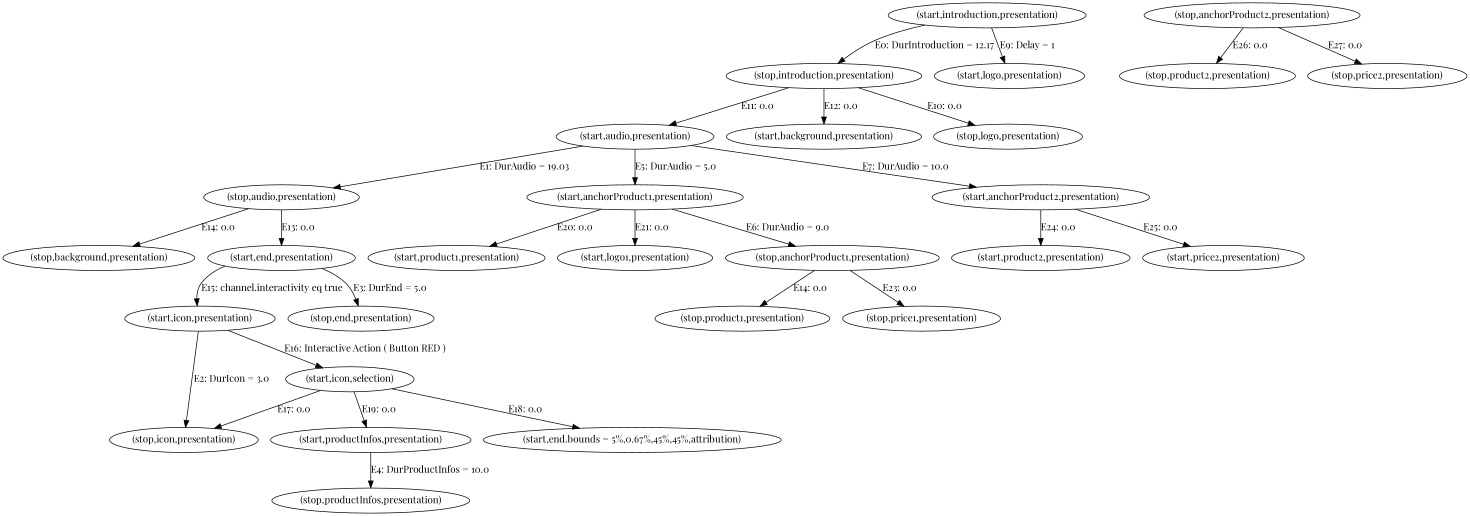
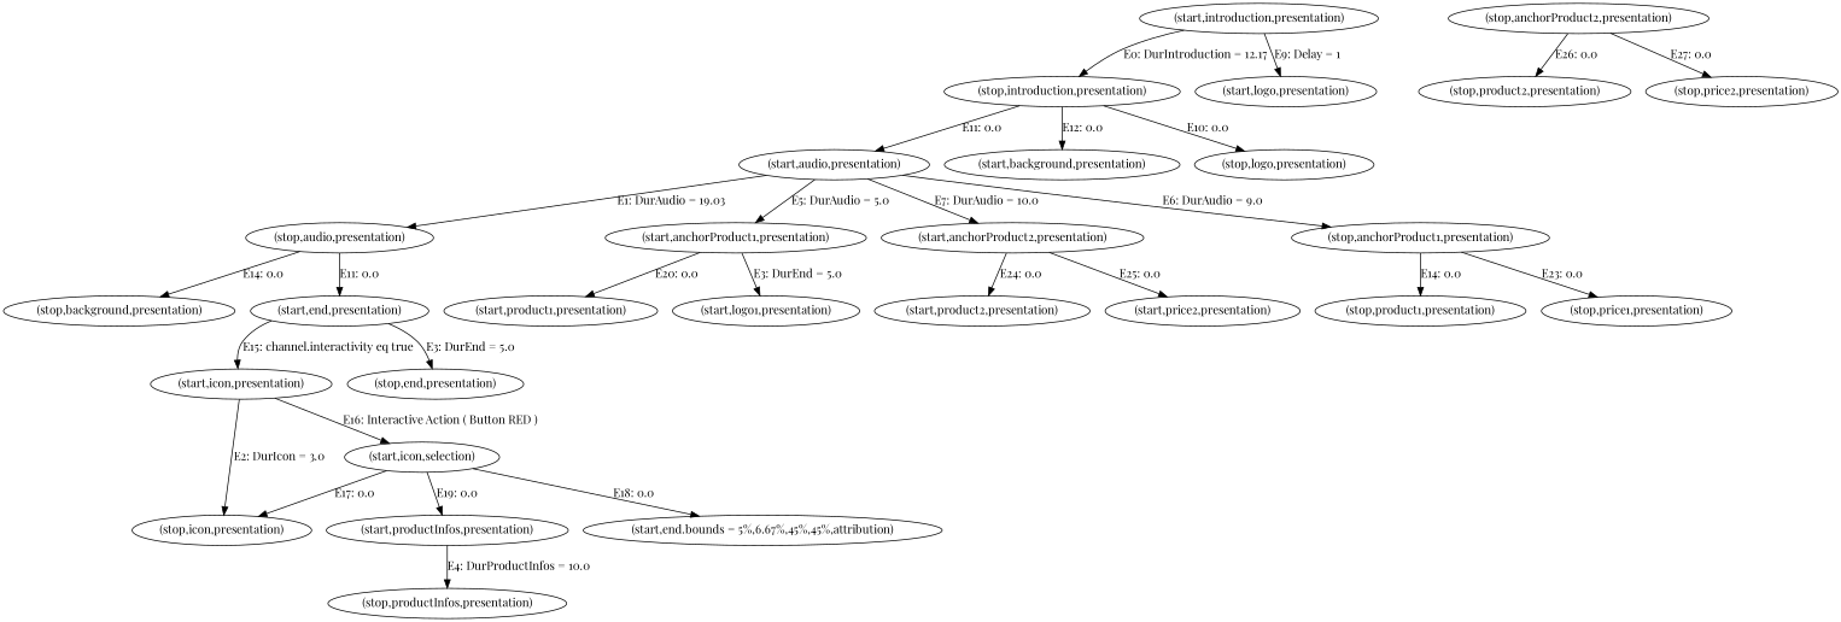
  digraph {
    fontname="Playfair Display"
    node [fontname="Playfair Display"]
    edge [fontname="Playfair Display"]
    "(start,introduction,presentation)"
    "(stop,introduction,presentation)"
    "(start,logo,presentation)"
    "(start,audio,presentation)"
    "(start,background,presentation)"
    "(stop,logo,presentation)"
    "(stop,audio,presentation)"
    "(start,anchorProduct1,presentation)"
    "(start,anchorProduct2,presentation)"
    "(stop,background,presentation)"
    "(start,end,presentation)"
    "(start,product1,presentation)"
    n13 [label="(start,logo1,presentation)"]
    "(stop,anchorProduct1,presentation)"
    "(start,product2,presentation)"
    "(start,price2,presentation)"
    "(start,icon,presentation)"
    "(stop,end,presentation)"
    "(stop,icon,presentation)"
    "(start,icon,selection)"
    "(start,productInfos,presentation)"
-   "(start,end.bounds = 5%,6.67%,45%,45%,attribution)" [label="(start,end.bounds = 5%,0.67%,45%,45%,attribution)"]
+   "(start,end.bounds = 5%,6.67%,45%,45%,attribution)"
    "(stop,productInfos,presentation)"
    "(stop,product1,presentation)"
    "(stop,price1,presentation)"
    "(stop,anchorProduct2,presentation)"
    "(stop,product2,presentation)"
    "(stop,price2,presentation)"
    "(start,introduction,presentation)" -> "(stop,introduction,presentation)" [label="E0: DurIntroduction = 12.17"]
    "(start,introduction,presentation)" -> "(start,logo,presentation)" [label="E9: Delay = 1"]
    "(stop,introduction,presentation)" -> "(start,audio,presentation)" [label="E11: 0.0"]
    "(stop,introduction,presentation)" -> "(start,background,presentation)" [label="E12: 0.0"]
    "(stop,introduction,presentation)" -> "(stop,logo,presentation)" [label="E10: 0.0"]
    "(start,audio,presentation)" -> "(stop,audio,presentation)" [label="E1: DurAudio = 19.03"]
    "(start,audio,presentation)" -> "(start,anchorProduct1,presentation)" [label="E5: DurAudio = 5.0"]
    "(start,audio,presentation)" -> "(start,anchorProduct2,presentation)" [label="E7: DurAudio = 10.0"]
    "(stop,audio,presentation)" -> "(stop,background,presentation)" [label="E14: 0.0"]
-   "(stop,audio,presentation)" -> "(start,end,presentation)" [label="E13: 0.0"]
+   "(stop,audio,presentation)" -> "(start,end,presentation)" [label="E11: 0.0"]
    "(start,anchorProduct1,presentation)" -> "(start,product1,presentation)" [label="E20: 0.0"]
-   "(start,anchorProduct1,presentation)" -> n13 [label="E21: 0.0"]
-   "(start,anchorProduct1,presentation)" -> "(stop,anchorProduct1,presentation)" [label="E6: DurAudio = 9.0"]
+   "(start,anchorProduct1,presentation)" -> n13 [label="E3: DurEnd = 5.0"]
+   "(start,audio,presentation)" -> "(stop,anchorProduct1,presentation)" [label="E6: DurAudio = 9.0"]
    "(start,anchorProduct2,presentation)" -> "(start,product2,presentation)" [label="E24: 0.0"]
    "(start,anchorProduct2,presentation)" -> "(start,price2,presentation)" [label="E25: 0.0"]
    "(start,end,presentation)" -> "(start,icon,presentation)" [label="E15: channel.interactivity eq true"]
    "(start,end,presentation)" -> "(stop,end,presentation)" [label="E3: DurEnd = 5.0"]
    "(stop,anchorProduct1,presentation)" -> "(stop,product1,presentation)" [label="E14: 0.0"]
    "(stop,anchorProduct1,presentation)" -> "(stop,price1,presentation)" [label="E23: 0.0"]
    "(start,icon,presentation)" -> "(stop,icon,presentation)" [label="E2: DurIcon = 3.0"]
    "(start,icon,presentation)" -> "(start,icon,selection)" [label="E16: Interactive Action ( Button RED )"]
    "(start,icon,selection)" -> "(stop,icon,presentation)" [label="E17: 0.0"]
    "(start,icon,selection)" -> "(start,productInfos,presentation)" [label="E19: 0.0"]
    "(start,icon,selection)" -> "(start,end.bounds = 5%,6.67%,45%,45%,attribution)" [label="E18: 0.0"]
    "(start,productInfos,presentation)" -> "(stop,productInfos,presentation)" [label="E4: DurProductInfos = 10.0"]
    "(stop,anchorProduct2,presentation)" -> "(stop,product2,presentation)" [label="E26: 0.0"]
    "(stop,anchorProduct2,presentation)" -> "(stop,price2,presentation)" [label="E27: 0.0"]
  }
